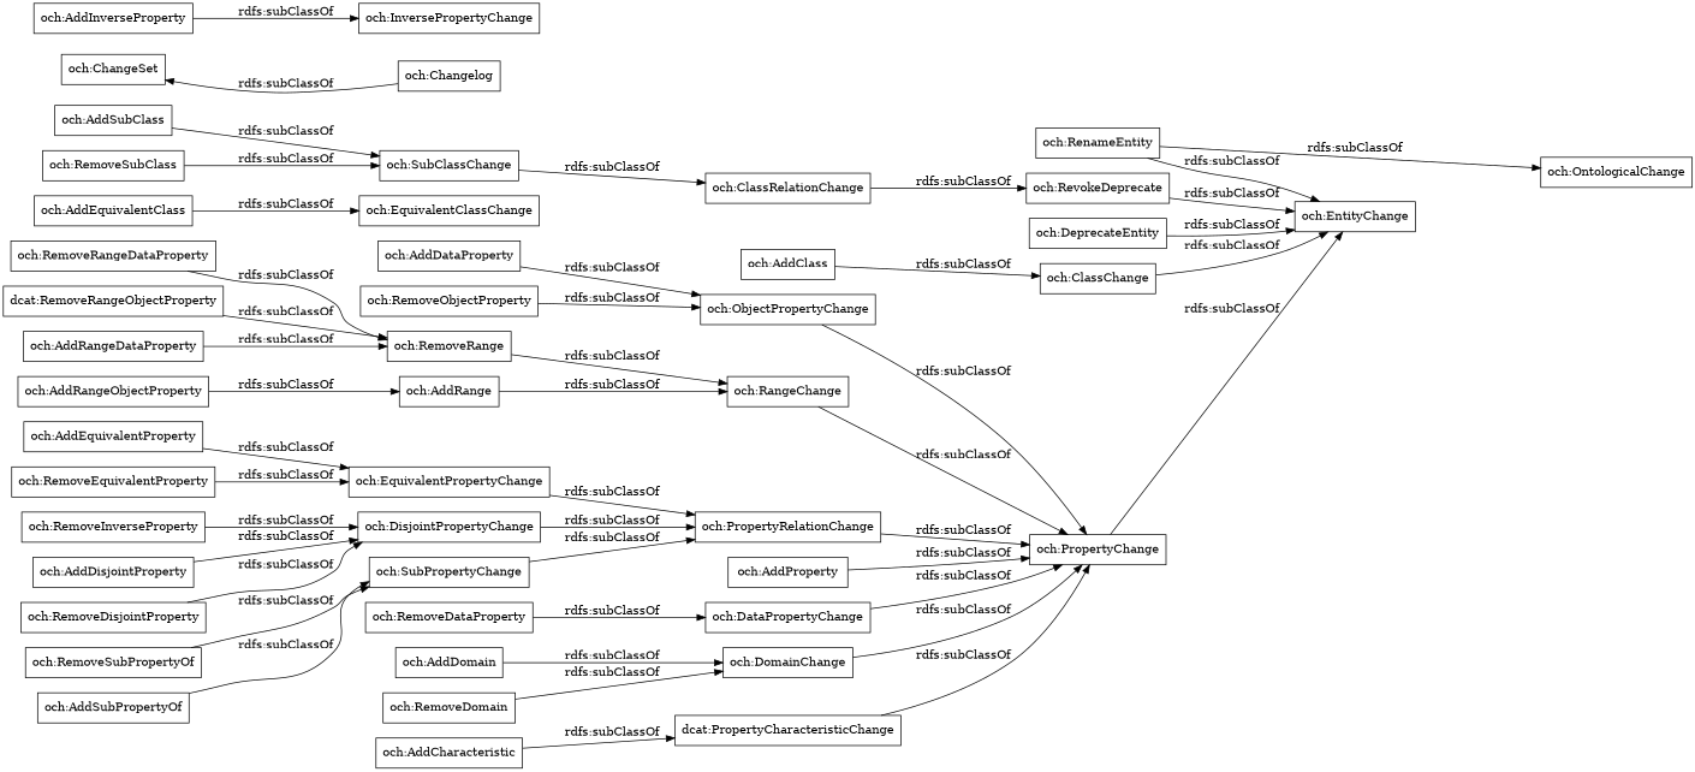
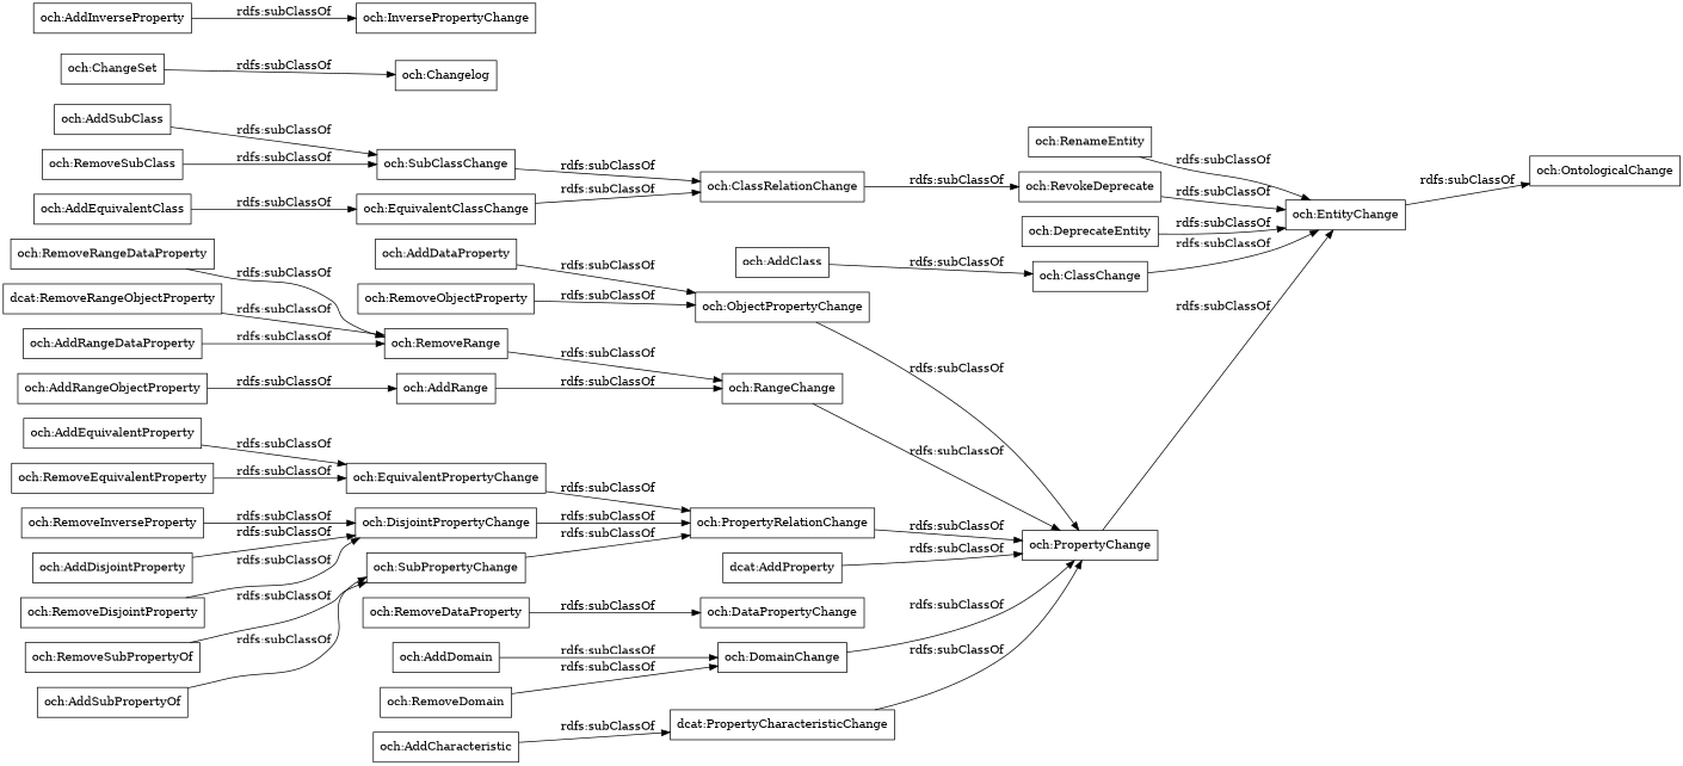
  digraph {
    rankdir=LR
    node [color=black shape=rectangle]
    n1 [label="dcat:PropertyCharacteristicChange"]
    "och:PropertyChange"
    "och:EntityChange"
    "och:AddSubClass"
    "och:SubClassChange"
    "och:ClassRelationChange"
    "och:ObjectPropertyChange"
    "och:RemoveRangeDataProperty"
    "och:RemoveRange"
    "och:RangeChange"
    "och:AddEquivalentProperty"
    "och:EquivalentPropertyChange"
    "och:PropertyRelationChange"
    "och:EquivalentClassChange"
    "och:RevokeDeprecate"
-   "och:AddProperty"
+   "och:AddProperty" [label="dcat:AddProperty"]
    "och:DataPropertyChange"
    "och:AddRangeObjectProperty"
    "och:AddRange"
    "och:RemoveDataProperty"
    "och:RemoveInverseProperty"
    "och:DisjointPropertyChange"
    "och:DeprecateEntity"
    "och:OntologicalChange"
    "och:RemoveSubClass"
    "och:AddDataProperty"
    n27 [label="dcat:RemoveRangeObjectProperty"]
    "och:AddRangeDataProperty"
    "och:AddDisjointProperty"
    "och:RemoveObjectProperty"
    "och:ChangeSet"
    "och:Changelog"
    "och:AddDomain"
    "och:DomainChange"
    "och:AddClass"
    "och:ClassChange"
    "och:AddCharacteristic"
    "och:RemoveDisjointProperty"
    "och:RemoveEquivalentProperty"
    "och:RenameEntity"
    "och:AddEquivalentClass"
    "och:RemoveSubPropertyOf"
    "och:SubPropertyChange"
    "och:RemoveDomain"
    "och:AddInverseProperty"
    "och:InversePropertyChange"
    "och:AddSubPropertyOf"
    n1 -> "och:PropertyChange" [label="rdfs:subClassOf"]
    "och:PropertyChange" -> "och:EntityChange" [label="rdfs:subClassOf"]
-   "och:RenameEntity" -> "och:OntologicalChange" [label="rdfs:subClassOf"]
+   "och:EntityChange" -> "och:OntologicalChange" [label="rdfs:subClassOf"]
    "och:AddSubClass" -> "och:SubClassChange" [label="rdfs:subClassOf"]
    "och:SubClassChange" -> "och:ClassRelationChange" [label="rdfs:subClassOf"]
    "och:ClassRelationChange" -> "och:RevokeDeprecate" [label="rdfs:subClassOf"]
    "och:ObjectPropertyChange" -> "och:PropertyChange" [label="rdfs:subClassOf"]
    "och:RemoveRangeDataProperty" -> "och:RemoveRange" [label="rdfs:subClassOf"]
    "och:RemoveRange" -> "och:RangeChange" [label="rdfs:subClassOf"]
    "och:RangeChange" -> "och:PropertyChange" [label="rdfs:subClassOf"]
    "och:AddEquivalentProperty" -> "och:EquivalentPropertyChange" [label="rdfs:subClassOf"]
    "och:EquivalentPropertyChange" -> "och:PropertyRelationChange" [label="rdfs:subClassOf"]
    "och:PropertyRelationChange" -> "och:PropertyChange" [label="rdfs:subClassOf"]
+   "och:EquivalentClassChange" -> "och:ClassRelationChange" [label="rdfs:subClassOf"]
    "och:RevokeDeprecate" -> "och:EntityChange" [label="rdfs:subClassOf"]
    "och:AddProperty" -> "och:PropertyChange" [label="rdfs:subClassOf"]
-   "och:DataPropertyChange" -> "och:PropertyChange" [label="rdfs:subClassOf"]
    "och:AddRangeObjectProperty" -> "och:AddRange" [label="rdfs:subClassOf"]
    "och:AddRange" -> "och:RangeChange" [label="rdfs:subClassOf"]
    "och:RemoveDataProperty" -> "och:DataPropertyChange" [label="rdfs:subClassOf"]
    "och:RemoveInverseProperty" -> "och:DisjointPropertyChange" [label="rdfs:subClassOf"]
    "och:DisjointPropertyChange" -> "och:PropertyRelationChange" [label="rdfs:subClassOf"]
    "och:DeprecateEntity" -> "och:EntityChange" [label="rdfs:subClassOf"]
    "och:RemoveSubClass" -> "och:SubClassChange" [label="rdfs:subClassOf"]
    "och:AddDataProperty" -> "och:ObjectPropertyChange" [label="rdfs:subClassOf"]
    n27 -> "och:RemoveRange" [label="rdfs:subClassOf"]
    "och:AddRangeDataProperty" -> "och:RemoveRange" [label="rdfs:subClassOf"]
    "och:AddDisjointProperty" -> "och:DisjointPropertyChange" [label="rdfs:subClassOf"]
    "och:RemoveObjectProperty" -> "och:ObjectPropertyChange" [label="rdfs:subClassOf"]
-   "och:Changelog" -> "och:ChangeSet" [label="rdfs:subClassOf"]
+   "och:ChangeSet" -> "och:Changelog" [label="rdfs:subClassOf"]
    "och:AddDomain" -> "och:DomainChange" [label="rdfs:subClassOf"]
    "och:DomainChange" -> "och:PropertyChange" [label="rdfs:subClassOf"]
    "och:AddClass" -> "och:ClassChange" [label="rdfs:subClassOf"]
    "och:ClassChange" -> "och:EntityChange" [label="rdfs:subClassOf"]
    "och:AddCharacteristic" -> n1 [label="rdfs:subClassOf"]
    "och:RemoveDisjointProperty" -> "och:DisjointPropertyChange" [label="rdfs:subClassOf"]
    "och:RemoveEquivalentProperty" -> "och:EquivalentPropertyChange" [label="rdfs:subClassOf"]
    "och:RenameEntity" -> "och:EntityChange" [label="rdfs:subClassOf"]
    "och:AddEquivalentClass" -> "och:EquivalentClassChange" [label="rdfs:subClassOf"]
    "och:RemoveSubPropertyOf" -> "och:SubPropertyChange" [label="rdfs:subClassOf"]
    "och:SubPropertyChange" -> "och:PropertyRelationChange" [label="rdfs:subClassOf"]
    "och:RemoveDomain" -> "och:DomainChange" [label="rdfs:subClassOf"]
    "och:AddInverseProperty" -> "och:InversePropertyChange" [label="rdfs:subClassOf"]
    "och:AddSubPropertyOf" -> "och:SubPropertyChange" [label="rdfs:subClassOf"]
  }
